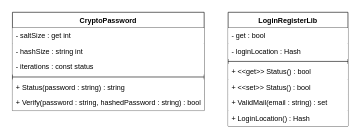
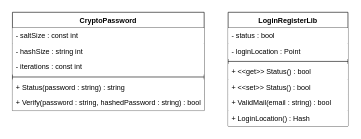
  <mxCell id="0" />
  <mxCell id="1" parent="0" />
  <mxCell id="2" value="CryptoPassword" style="swimlane;fontStyle=1;align=center;verticalAlign=top;childLayout=stackLayout;horizontal=1;startSize=26;horizontalStack=0;resizeParent=1;resizeParentMax=0;resizeLast=0;collapsible=1;marginBottom=0;fillColor=#ffffff;" vertex="1" parent="1"><mxGeometry x="20" y="20" width="320" height="164" as="geometry" /></mxCell>
- <mxCell id="3" value="- saltSize : get int" style="text;strokeColor=none;fillColor=#ffffff;align=left;verticalAlign=top;spacingLeft=4;spacingRight=4;overflow=hidden;rotatable=0;points=[[0,0.5],[1,0.5]];portConstraint=eastwest;" vertex="1" parent="2"><mxGeometry y="26" width="320" height="26" as="geometry" /></mxCell>
+ <mxCell id="3" value="- saltSize : const int" style="text;strokeColor=none;fillColor=#ffffff;align=left;verticalAlign=top;spacingLeft=4;spacingRight=4;overflow=hidden;rotatable=0;points=[[0,0.5],[1,0.5]];portConstraint=eastwest;" vertex="1" parent="2"><mxGeometry y="26" width="320" height="26" as="geometry" /></mxCell>
  <mxCell id="4" value="- hashSize : string int" style="text;strokeColor=none;fillColor=#ffffff;align=left;verticalAlign=top;spacingLeft=4;spacingRight=4;overflow=hidden;rotatable=0;points=[[0,0.5],[1,0.5]];portConstraint=eastwest;" vertex="1" parent="2"><mxGeometry y="52" width="320" height="26" as="geometry" /></mxCell>
- <mxCell id="5" value="- iterations : const status" style="text;strokeColor=none;fillColor=#ffffff;align=left;verticalAlign=top;spacingLeft=4;spacingRight=4;overflow=hidden;rotatable=0;points=[[0,0.5],[1,0.5]];portConstraint=eastwest;" vertex="1" parent="2"><mxGeometry y="78" width="320" height="26" as="geometry" /></mxCell>
+ <mxCell id="5" value="- iterations : const int" style="text;strokeColor=none;fillColor=#ffffff;align=left;verticalAlign=top;spacingLeft=4;spacingRight=4;overflow=hidden;rotatable=0;points=[[0,0.5],[1,0.5]];portConstraint=eastwest;" vertex="1" parent="2"><mxGeometry y="78" width="320" height="26" as="geometry" /></mxCell>
  <mxCell id="6" value="" style="line;strokeWidth=1;fillColor=#ffffff;align=left;verticalAlign=middle;spacingTop=-1;spacingLeft=3;spacingRight=3;rotatable=0;labelPosition=right;points=[];portConstraint=eastwest;" vertex="1" parent="2"><mxGeometry y="104" width="320" height="8" as="geometry" /></mxCell>
  <mxCell id="7" value="+ Status(password : string) : string" style="text;strokeColor=none;fillColor=#ffffff;align=left;verticalAlign=top;spacingLeft=4;spacingRight=4;overflow=hidden;rotatable=0;points=[[0,0.5],[1,0.5]];portConstraint=eastwest;" vertex="1" parent="2"><mxGeometry y="112" width="320" height="26" as="geometry" /></mxCell>
  <mxCell id="8" value="+ Verify(password : string, hashedPassword : string) : bool" style="text;strokeColor=none;fillColor=#ffffff;align=left;verticalAlign=top;spacingLeft=4;spacingRight=4;overflow=hidden;rotatable=0;points=[[0,0.5],[1,0.5]];portConstraint=eastwest;" vertex="1" parent="2"><mxGeometry y="138" width="320" height="26" as="geometry" /></mxCell>
  <mxCell id="9" value="LoginRegisterLib" style="swimlane;fontStyle=1;align=center;verticalAlign=top;childLayout=stackLayout;horizontal=1;startSize=26;horizontalStack=0;resizeParent=1;resizeParentMax=0;resizeLast=0;collapsible=1;marginBottom=0;fillColor=#ffffff;" vertex="1" parent="1"><mxGeometry x="380" y="20" width="200" height="190" as="geometry"><mxRectangle x="240" y="40" width="130" height="26" as="alternateBounds" /></mxGeometry></mxCell>
- <mxCell id="10" value="- get : bool" style="text;strokeColor=none;fillColor=#ffffff;align=left;verticalAlign=top;spacingLeft=4;spacingRight=4;overflow=hidden;rotatable=0;points=[[0,0.5],[1,0.5]];portConstraint=eastwest;" vertex="1" parent="9"><mxGeometry y="26" width="200" height="26" as="geometry" /></mxCell>
- <mxCell id="11" value="- loginLocation : Hash" style="text;strokeColor=none;fillColor=#ffffff;align=left;verticalAlign=top;spacingLeft=4;spacingRight=4;overflow=hidden;rotatable=0;points=[[0,0.5],[1,0.5]];portConstraint=eastwest;" vertex="1" parent="9"><mxGeometry y="52" width="200" height="26" as="geometry" /></mxCell>
+ <mxCell id="10" value="- status : bool" style="text;strokeColor=none;fillColor=#ffffff;align=left;verticalAlign=top;spacingLeft=4;spacingRight=4;overflow=hidden;rotatable=0;points=[[0,0.5],[1,0.5]];portConstraint=eastwest;" vertex="1" parent="9"><mxGeometry y="26" width="200" height="26" as="geometry" /></mxCell>
+ <mxCell id="11" value="- loginLocation : Point" style="text;strokeColor=none;fillColor=#ffffff;align=left;verticalAlign=top;spacingLeft=4;spacingRight=4;overflow=hidden;rotatable=0;points=[[0,0.5],[1,0.5]];portConstraint=eastwest;" vertex="1" parent="9"><mxGeometry y="52" width="200" height="26" as="geometry" /></mxCell>
  <mxCell id="12" value="" style="line;strokeWidth=1;fillColor=#ffffff;align=left;verticalAlign=middle;spacingTop=-1;spacingLeft=3;spacingRight=3;rotatable=0;labelPosition=right;points=[];portConstraint=eastwest;" vertex="1" parent="9"><mxGeometry y="78" width="200" height="8" as="geometry" /></mxCell>
  <mxCell id="13" value="+ &lt;&lt;get&gt;&gt; Status() : bool" style="text;strokeColor=none;fillColor=#ffffff;align=left;verticalAlign=top;spacingLeft=4;spacingRight=4;overflow=hidden;rotatable=0;points=[[0,0.5],[1,0.5]];portConstraint=eastwest;" vertex="1" parent="9"><mxGeometry y="86" width="200" height="26" as="geometry" /></mxCell>
  <mxCell id="14" value="+ &lt;&lt;set&gt;&gt; Status() : bool" style="text;strokeColor=none;fillColor=#ffffff;align=left;verticalAlign=top;spacingLeft=4;spacingRight=4;overflow=hidden;rotatable=0;points=[[0,0.5],[1,0.5]];portConstraint=eastwest;" vertex="1" parent="9"><mxGeometry y="112" width="200" height="26" as="geometry" /></mxCell>
- <mxCell id="15" value="+ ValidMail(email : string) : set" style="text;strokeColor=none;fillColor=#ffffff;align=left;verticalAlign=top;spacingLeft=4;spacingRight=4;overflow=hidden;rotatable=0;points=[[0,0.5],[1,0.5]];portConstraint=eastwest;" vertex="1" parent="9"><mxGeometry y="138" width="200" height="26" as="geometry" /></mxCell>
+ <mxCell id="15" value="+ ValidMail(email : string) : bool" style="text;strokeColor=none;fillColor=#ffffff;align=left;verticalAlign=top;spacingLeft=4;spacingRight=4;overflow=hidden;rotatable=0;points=[[0,0.5],[1,0.5]];portConstraint=eastwest;" vertex="1" parent="9"><mxGeometry y="138" width="200" height="26" as="geometry" /></mxCell>
  <mxCell id="16" value="+ LoginLocation() : Hash" style="text;strokeColor=none;fillColor=#ffffff;align=left;verticalAlign=top;spacingLeft=4;spacingRight=4;overflow=hidden;rotatable=0;points=[[0,0.5],[1,0.5]];portConstraint=eastwest;" vertex="1" parent="9"><mxGeometry y="164" width="200" height="26" as="geometry" /></mxCell>
